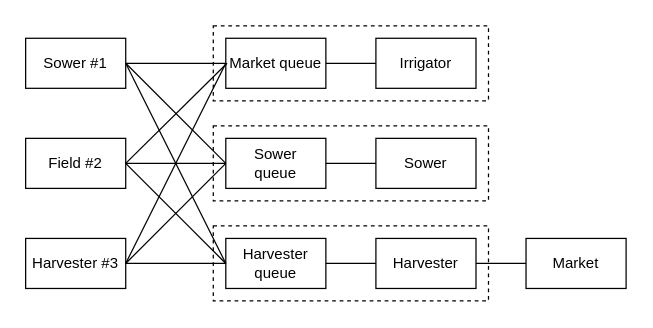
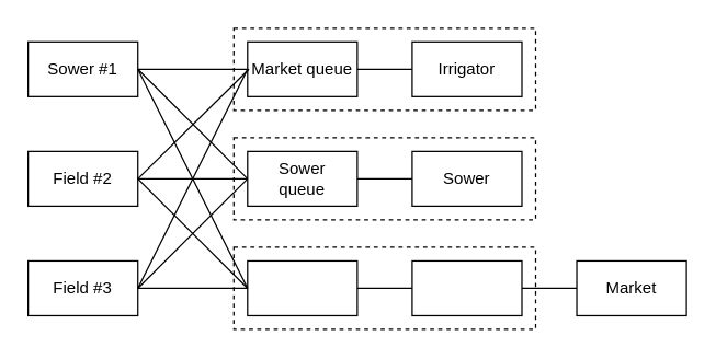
  <mxCell id="0" />
  <mxCell id="1" parent="0" />
  <mxCell id="2" value="" style="rounded=0;whiteSpace=wrap;html=1;fillColor=none;dashed=1;" vertex="1" parent="1"><mxGeometry x="170" y="180" width="220" height="60" as="geometry" /></mxCell>
  <mxCell id="3" value="" style="rounded=0;whiteSpace=wrap;html=1;fillColor=none;dashed=1;" vertex="1" parent="1"><mxGeometry x="170" y="100" width="220" height="60" as="geometry" /></mxCell>
  <mxCell id="4" value="" style="rounded=0;whiteSpace=wrap;html=1;fillColor=none;dashed=1;" vertex="1" parent="1"><mxGeometry x="170" width="220" height="60" as="geometry" y="20" /></mxCell>
  <mxCell id="5" value="" style="rounded=0;whiteSpace=wrap;html=1;" vertex="1" parent="1"><mxGeometry y="30" width="80" height="40" as="geometry" x="20" /></mxCell>
  <mxCell id="6" value="" style="rounded=0;whiteSpace=wrap;html=1;" vertex="1" parent="1"><mxGeometry y="190" width="80" height="40" as="geometry" x="20" /></mxCell>
  <mxCell id="7" value="" style="rounded=0;whiteSpace=wrap;html=1;" vertex="1" parent="1"><mxGeometry y="110" width="80" height="40" as="geometry" x="20" /></mxCell>
  <mxCell id="8" value="" style="rounded=0;whiteSpace=wrap;html=1;" vertex="1" parent="1"><mxGeometry x="420" y="190" width="80" height="40" as="geometry" /></mxCell>
  <mxCell id="9" value="" style="rounded=0;whiteSpace=wrap;html=1;" vertex="1" parent="1"><mxGeometry x="180" y="30" width="80" height="40" as="geometry" /></mxCell>
  <mxCell id="10" value="" style="rounded=0;whiteSpace=wrap;html=1;" vertex="1" parent="1"><mxGeometry x="300" y="30" width="80" height="40" as="geometry" /></mxCell>
  <mxCell id="11" value="" style="rounded=0;whiteSpace=wrap;html=1;" vertex="1" parent="1"><mxGeometry x="180" y="190" width="80" height="40" as="geometry" /></mxCell>
  <mxCell id="12" value="" style="rounded=0;whiteSpace=wrap;html=1;" vertex="1" parent="1"><mxGeometry x="300" y="190" width="80" height="40" as="geometry" /></mxCell>
  <mxCell id="13" value="" style="rounded=0;whiteSpace=wrap;html=1;" vertex="1" parent="1"><mxGeometry x="300" y="110" width="80" height="40" as="geometry" /></mxCell>
  <mxCell id="14" value="" style="rounded=0;whiteSpace=wrap;html=1;" vertex="1" parent="1"><mxGeometry x="180" y="110" width="80" height="40" as="geometry" /></mxCell>
  <mxCell id="15" value="" style="endArrow=none;html=1;endFill=0;exitX=1;exitY=0.5;exitDx=0;exitDy=0;entryX=0;entryY=0.5;entryDx=0;entryDy=0;" edge="1" parent="1" source="5" target="9"><mxGeometry width="50" height="50" relative="1" as="geometry"><mxPoint x="120" y="0" as="sourcePoint" /><mxPoint x="170" y="-50" as="targetPoint" /></mxGeometry></mxCell>
  <mxCell id="16" value="" style="endArrow=none;html=1;endFill=0;exitX=1;exitY=0.5;exitDx=0;exitDy=0;entryX=0;entryY=0.5;entryDx=0;entryDy=0;" edge="1" parent="1" source="5" target="14"><mxGeometry width="50" height="50" relative="1" as="geometry"><mxPoint x="110" y="60" as="sourcePoint" /><mxPoint x="190" y="60" as="targetPoint" /></mxGeometry></mxCell>
  <mxCell id="17" value="" style="endArrow=none;html=1;endFill=0;exitX=1;exitY=0.5;exitDx=0;exitDy=0;entryX=0;entryY=0.5;entryDx=0;entryDy=0;" edge="1" parent="1" source="5" target="11"><mxGeometry width="50" height="50" relative="1" as="geometry"><mxPoint x="110" y="60" as="sourcePoint" /><mxPoint x="190" y="140" as="targetPoint" /></mxGeometry></mxCell>
  <mxCell id="18" value="" style="endArrow=none;html=1;endFill=0;exitX=1;exitY=0.5;exitDx=0;exitDy=0;" edge="1" parent="1" source="7"><mxGeometry width="50" height="50" relative="1" as="geometry"><mxPoint x="110" y="60" as="sourcePoint" /><mxPoint x="181" y="50" as="targetPoint" /></mxGeometry></mxCell>
  <mxCell id="19" value="" style="endArrow=none;html=1;endFill=0;entryX=0;entryY=0.5;entryDx=0;entryDy=0;" edge="1" parent="1" target="14"><mxGeometry width="50" height="50" relative="1" as="geometry"><mxPoint x="100" y="130" as="sourcePoint" /><mxPoint x="190.64" y="65.36" as="targetPoint" /></mxGeometry></mxCell>
  <mxCell id="20" value="" style="endArrow=none;html=1;endFill=0;entryX=0;entryY=0.5;entryDx=0;entryDy=0;" edge="1" parent="1" target="11"><mxGeometry width="50" height="50" relative="1" as="geometry"><mxPoint x="100" y="130" as="sourcePoint" /><mxPoint x="190" y="140" as="targetPoint" /></mxGeometry></mxCell>
  <mxCell id="21" value="" style="endArrow=none;html=1;endFill=0;entryX=0;entryY=0.5;entryDx=0;entryDy=0;exitX=1;exitY=0.5;exitDx=0;exitDy=0;" edge="1" parent="1" source="6" target="9"><mxGeometry width="50" height="50" relative="1" as="geometry"><mxPoint x="110" y="140" as="sourcePoint" /><mxPoint x="190" y="220" as="targetPoint" /></mxGeometry></mxCell>
  <mxCell id="22" value="" style="endArrow=none;html=1;endFill=0;entryX=0;entryY=0.5;entryDx=0;entryDy=0;exitX=1;exitY=0.5;exitDx=0;exitDy=0;" edge="1" parent="1" source="6" target="14"><mxGeometry width="50" height="50" relative="1" as="geometry"><mxPoint x="110" y="220" as="sourcePoint" /><mxPoint x="190" y="60" as="targetPoint" /></mxGeometry></mxCell>
  <mxCell id="23" value="" style="endArrow=none;html=1;endFill=0;entryX=0;entryY=0.5;entryDx=0;entryDy=0;exitX=1;exitY=0.5;exitDx=0;exitDy=0;" edge="1" parent="1" source="6" target="11"><mxGeometry width="50" height="50" relative="1" as="geometry"><mxPoint x="110" y="220" as="sourcePoint" /><mxPoint x="190" y="140" as="targetPoint" /></mxGeometry></mxCell>
  <mxCell id="24" value="" style="endArrow=none;html=1;endFill=0;entryX=1;entryY=0.5;entryDx=0;entryDy=0;exitX=0;exitY=0.5;exitDx=0;exitDy=0;" edge="1" parent="1" source="12" target="11"><mxGeometry width="50" height="50" relative="1" as="geometry"><mxPoint x="110" y="220" as="sourcePoint" /><mxPoint x="190" y="220" as="targetPoint" /></mxGeometry></mxCell>
  <mxCell id="25" value="" style="endArrow=none;html=1;endFill=0;entryX=1;entryY=0.5;entryDx=0;entryDy=0;exitX=0;exitY=0.5;exitDx=0;exitDy=0;" edge="1" parent="1" source="13" target="14"><mxGeometry width="50" height="50" relative="1" as="geometry"><mxPoint x="310" y="220" as="sourcePoint" /><mxPoint x="270" y="220" as="targetPoint" /></mxGeometry></mxCell>
  <mxCell id="26" value="" style="endArrow=none;html=1;endFill=0;entryX=1;entryY=0.5;entryDx=0;entryDy=0;exitX=0;exitY=0.5;exitDx=0;exitDy=0;" edge="1" parent="1" source="10" target="9"><mxGeometry width="50" height="50" relative="1" as="geometry"><mxPoint x="310" y="140" as="sourcePoint" /><mxPoint x="270" y="140" as="targetPoint" /></mxGeometry></mxCell>
  <mxCell id="27" value="" style="endArrow=none;html=1;endFill=0;entryX=1;entryY=0.5;entryDx=0;entryDy=0;" edge="1" parent="1" target="12"><mxGeometry width="50" height="50" relative="1" as="geometry"><mxPoint x="420" y="210" as="sourcePoint" /><mxPoint x="270" y="60" as="targetPoint" /></mxGeometry></mxCell>
  <mxCell id="28" value="Sower #1" style="text;html=1;strokeColor=none;fillColor=none;align=center;verticalAlign=middle;whiteSpace=wrap;rounded=0;dashed=1;" vertex="1" parent="1"><mxGeometry y="30" width="80" height="40" as="geometry" x="20" /></mxCell>
  <mxCell id="29" value="Field #2&lt;span style=&quot;color: rgba(0 , 0 , 0 , 0) ; font-family: monospace ; font-size: 0px&quot;&gt;%3CmxGraphModel%3E%3Croot%3E%3CmxCell%20id%3D%220%22%2F%3E%3CmxCell%20id%3D%221%22%20parent%3D%220%22%2F%3E%3CmxCell%20id%3D%222%22%20value%3D%22Field%20%231%22%20style%3D%22text%3Bhtml%3D1%3BstrokeColor%3Dnone%3BfillColor%3Dnone%3Balign%3Dcenter%3BverticalAlign%3Dmiddle%3BwhiteSpace%3Dwrap%3Brounded%3D0%3Bdashed%3D1%3B%22%20vertex%3D%221%22%20parent%3D%221%22%3E%3CmxGeometry%20x%3D%2280%22%20y%3D%22160%22%20width%3D%2280%22%20height%3D%2240%22%20as%3D%22geometry%22%2F%3E%3C%2FmxCell%3E%3C%2Froot%3E%3C%2FmxGraphModel%3E&lt;/span&gt;" style="text;html=1;strokeColor=none;fillColor=none;align=center;verticalAlign=middle;whiteSpace=wrap;rounded=0;dashed=1;" vertex="1" parent="1"><mxGeometry y="110" width="80" height="40" as="geometry" x="20" /></mxCell>
- <mxCell id="30" value="Harvester #3" style="text;html=1;strokeColor=none;fillColor=none;align=center;verticalAlign=middle;whiteSpace=wrap;rounded=0;dashed=1;" vertex="1" parent="1"><mxGeometry y="190" width="80" height="40" as="geometry" x="20" /></mxCell>
+ <mxCell id="30" value="Field #3" style="text;html=1;strokeColor=none;fillColor=none;align=center;verticalAlign=middle;whiteSpace=wrap;rounded=0;dashed=1;" vertex="1" parent="1"><mxGeometry y="190" width="80" height="40" as="geometry" x="20" /></mxCell>
  <mxCell id="31" value="Market queue" style="text;html=1;strokeColor=none;fillColor=none;align=center;verticalAlign=middle;whiteSpace=wrap;rounded=0;dashed=1;" vertex="1" parent="1"><mxGeometry x="180" y="30" width="80" height="40" as="geometry" /></mxCell>
  <mxCell id="32" value="Sower &lt;br&gt;queue" style="text;html=1;strokeColor=none;fillColor=none;align=center;verticalAlign=middle;whiteSpace=wrap;rounded=0;dashed=1;" vertex="1" parent="1"><mxGeometry x="180" y="110" width="80" height="40" as="geometry" /></mxCell>
- <mxCell id="33" value="Harvester queue" style="text;html=1;strokeColor=none;fillColor=none;align=center;verticalAlign=middle;whiteSpace=wrap;rounded=0;dashed=1;" vertex="1" parent="1"><mxGeometry x="180" y="190" width="80" height="40" as="geometry" /></mxCell>
  <mxCell id="34" value="Irrigator&lt;span style=&quot;color: rgba(0 , 0 , 0 , 0) ; font-family: monospace ; font-size: 0px&quot;&gt;%3CmxGraphModel%3E%3Croot%3E%3CmxCell%20id%3D%220%22%2F%3E%3CmxCell%20id%3D%221%22%20parent%3D%220%22%2F%3E%3CmxCell%20id%3D%222%22%20value%3D%22Irrigation%20queue%22%20style%3D%22text%3Bhtml%3D1%3BstrokeColor%3Dnone%3BfillColor%3Dnone%3Balign%3Dcenter%3BverticalAlign%3Dmiddle%3BwhiteSpace%3Dwrap%3Brounded%3D0%3Bdashed%3D1%3B%22%20vertex%3D%221%22%20parent%3D%221%22%3E%3CmxGeometry%20x%3D%22240%22%20y%3D%22160%22%20width%3D%2280%22%20height%3D%2240%22%20as%3D%22geometry%22%2F%3E%3C%2FmxCell%3E%3C%2Froot%3E%3C%2FmxGraphModel%3E&lt;/span&gt;" style="text;html=1;strokeColor=none;fillColor=none;align=center;verticalAlign=middle;whiteSpace=wrap;rounded=0;dashed=1;" vertex="1" parent="1"><mxGeometry x="300" y="30" width="80" height="40" as="geometry" /></mxCell>
  <mxCell id="35" value="Sower" style="text;html=1;strokeColor=none;fillColor=none;align=center;verticalAlign=middle;whiteSpace=wrap;rounded=0;dashed=1;" vertex="1" parent="1"><mxGeometry x="300" y="110" width="80" height="40" as="geometry" /></mxCell>
- <mxCell id="36" value="Harvester" style="text;html=1;strokeColor=none;fillColor=none;align=center;verticalAlign=middle;whiteSpace=wrap;rounded=0;dashed=1;" vertex="1" parent="1"><mxGeometry x="300" y="190" width="80" height="40" as="geometry" /></mxCell>
  <mxCell id="37" value="Market" style="text;html=1;strokeColor=none;fillColor=none;align=center;verticalAlign=middle;whiteSpace=wrap;rounded=0;dashed=1;" vertex="1" parent="1"><mxGeometry x="420" y="190" width="80" height="40" as="geometry" /></mxCell>
